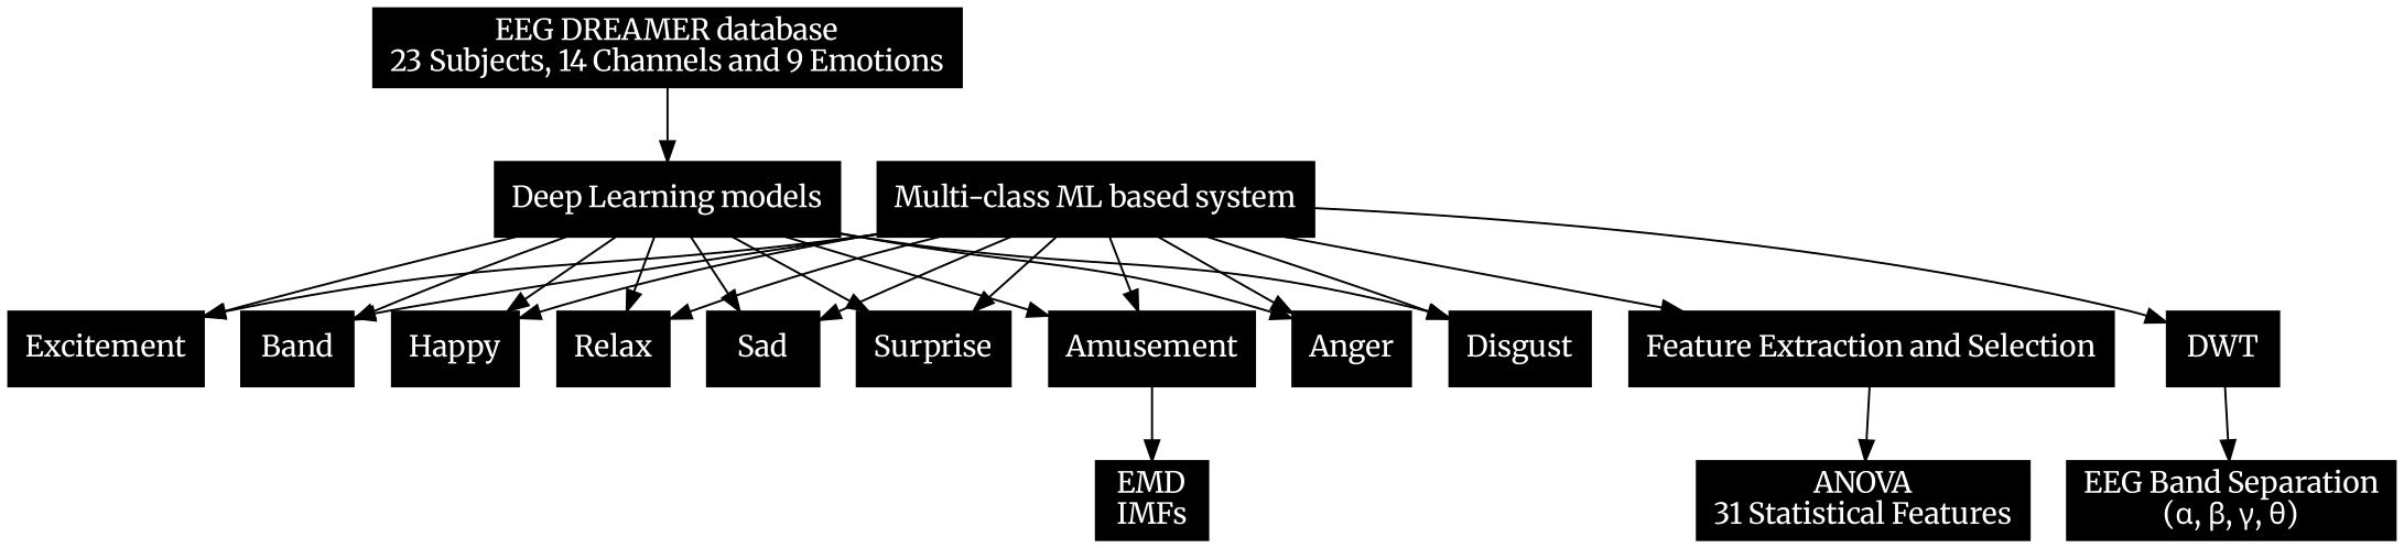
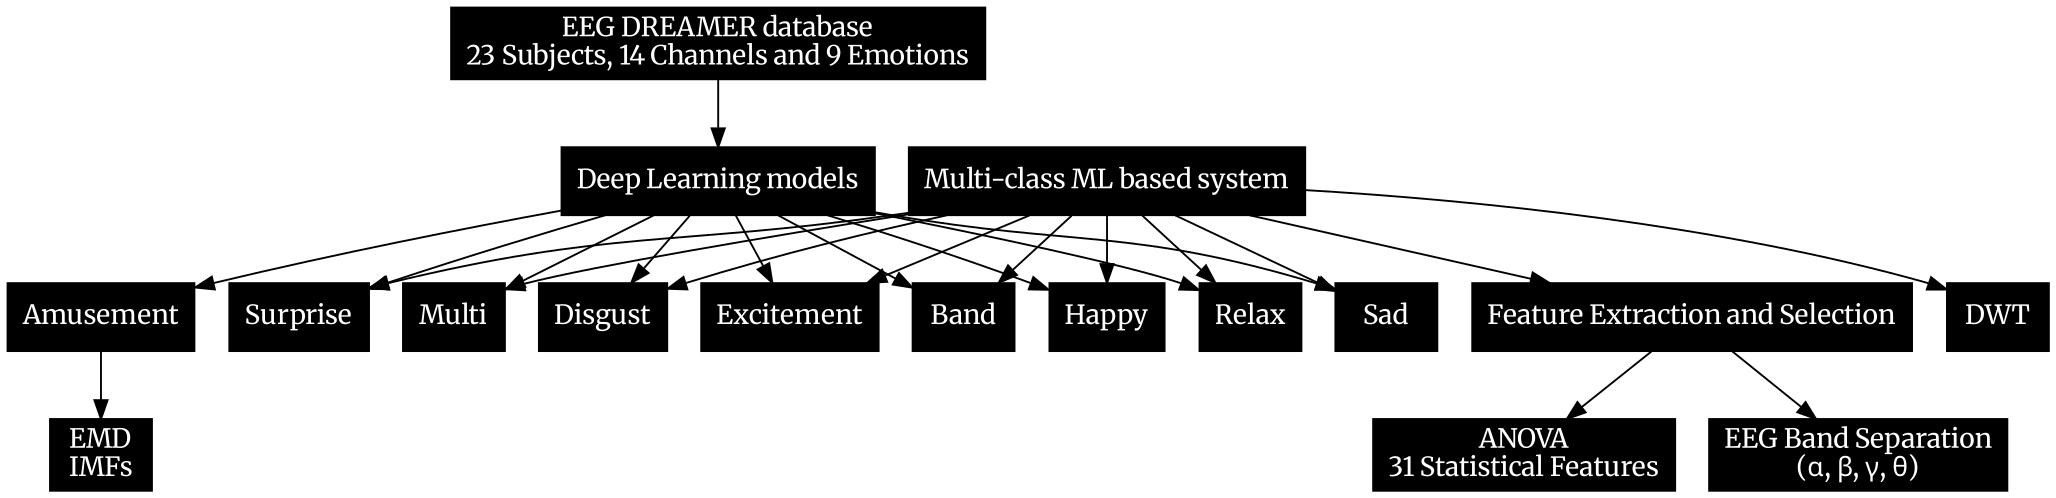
  digraph {
    fontname=Merriweather
    rankdir=TB
    node [color=black fontcolor=white fontname=Merriweather shape=box style=filled]
    edge [fontname=Merriweather]
    n1 [label="EEG DREAMER database\n23 Subjects, 14 Channels and 9 Emotions"]
    n2 [label="Deep Learning models"]
    n3 [label=Amusement]
-   n4 [label=Anger]
+   n4 [label=Multi]
    n5 [label=Disgust]
    n6 [label=Excitement]
    n7 [label=Band]
    n8 [label=Happy]
    n9 [label=Relax]
    n10 [label=Sad]
    n11 [label=Surprise]
    n12 [label=DWT]
    n13 [label="EEG Band Separation\n(α, β, γ, θ)"]
    n14 [label="EMD\nIMFs"]
    n15 [label="Feature Extraction and Selection"]
    n16 [label="ANOVA\n31 Statistical Features"]
    n17 [label="Multi-class ML based system"]
    n1 -> n2
    n2 -> n3
    n2 -> n4
    n2 -> n5
    n2 -> n6
    n2 -> n7
    n2 -> n8
    n2 -> n9
    n2 -> n10
    n2 -> n11
    n3 -> n14
-   n12 -> n13
+   n15 -> n13
    n15 -> n16
-   n17 -> n3
    n17 -> n4
    n17 -> n5
    n17 -> n6
    n17 -> n7
    n17 -> n8
    n17 -> n9
    n17 -> n10
    n17 -> n11
    n17 -> n12
    n17 -> n15
  }
